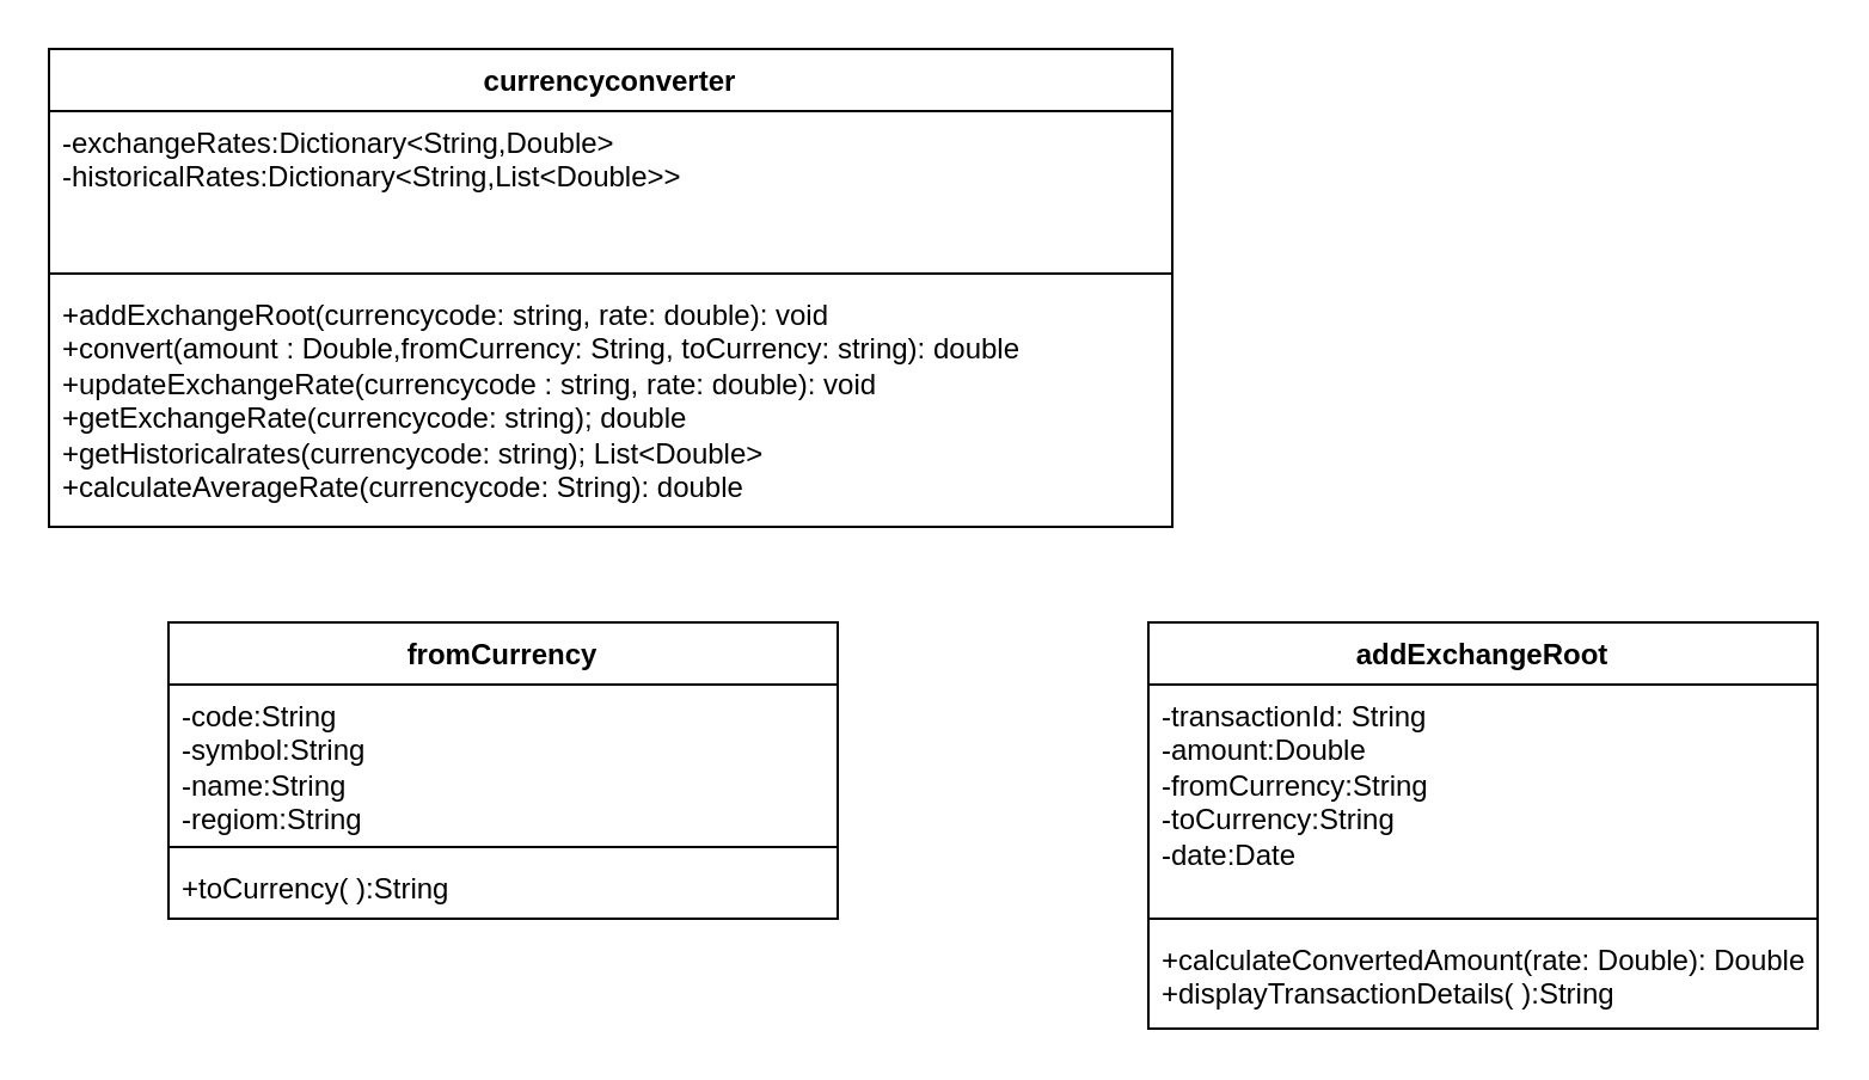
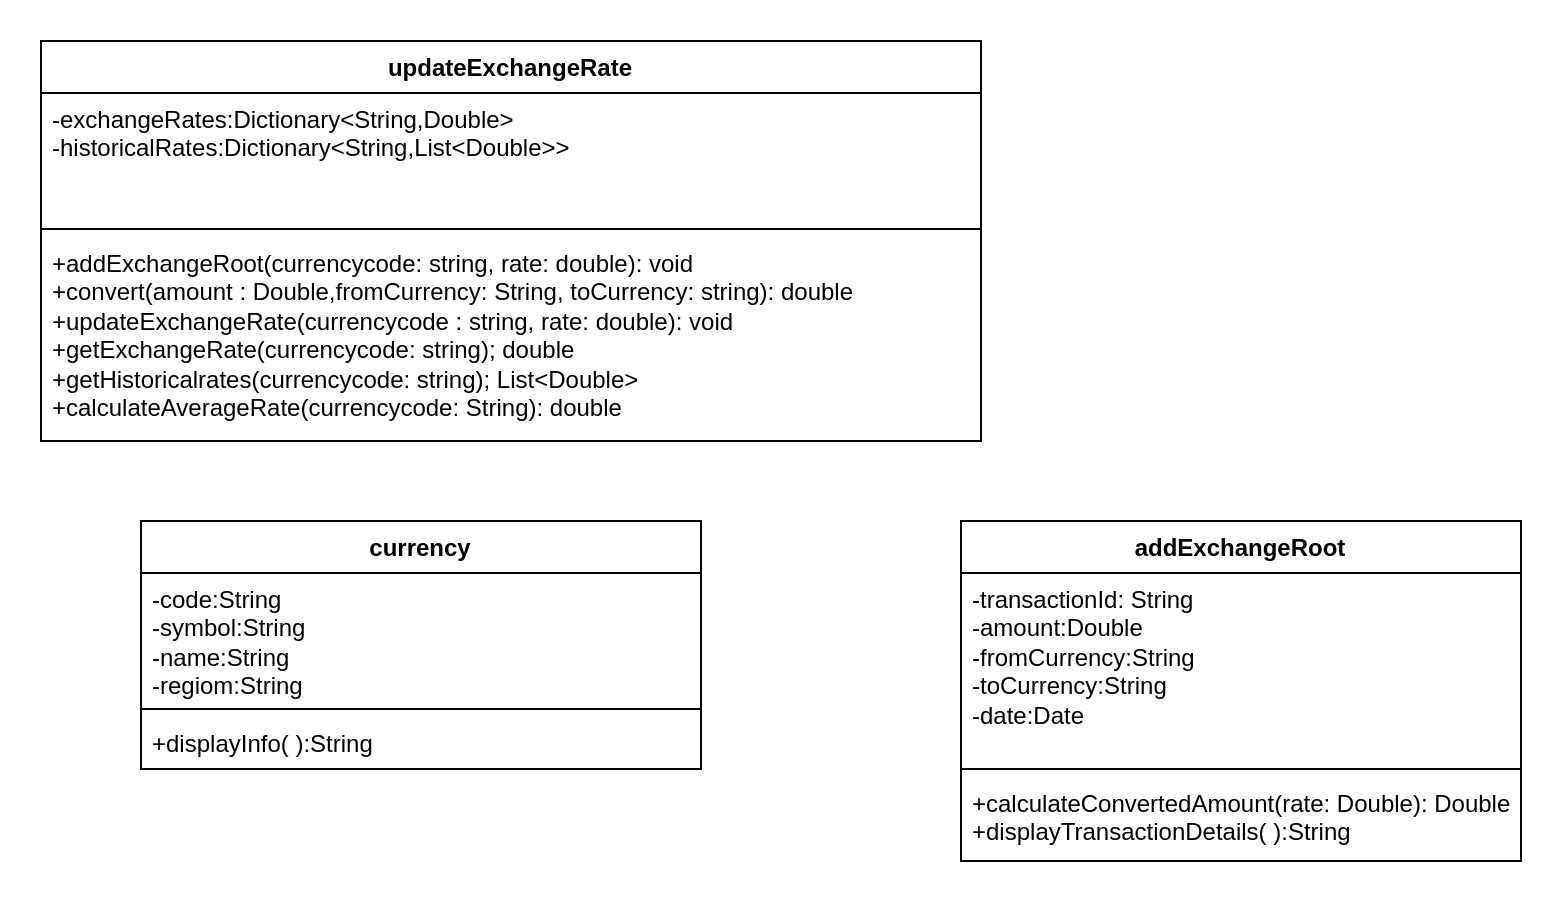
  <mxCell id="0" />
  <mxCell id="1" parent="0" />
- <mxCell id="2" value="currencyconverter" style="swimlane;fontStyle=1;align=center;verticalAlign=top;childLayout=stackLayout;horizontal=1;startSize=26;horizontalStack=0;resizeParent=1;resizeParentMax=0;resizeLast=0;collapsible=1;marginBottom=0;whiteSpace=wrap;html=1;" vertex="1" parent="1"><mxGeometry x="20" y="20" width="470" height="200" as="geometry" /></mxCell>
+ <mxCell id="2" value="updateExchangeRate" style="swimlane;fontStyle=1;align=center;verticalAlign=top;childLayout=stackLayout;horizontal=1;startSize=26;horizontalStack=0;resizeParent=1;resizeParentMax=0;resizeLast=0;collapsible=1;marginBottom=0;whiteSpace=wrap;html=1;" vertex="1" parent="1"><mxGeometry x="20" y="20" width="470" height="200" as="geometry" /></mxCell>
  <mxCell id="3" value="&lt;div&gt;-exchangeRates:Dictionary&amp;lt;String,Double&amp;gt;&lt;br&gt;&lt;/div&gt;&lt;div&gt;-historicalRates:Dictionary&amp;lt;String,List&amp;lt;Double&amp;gt;&amp;gt;&lt;/div&gt;" style="text;strokeColor=none;fillColor=none;align=left;verticalAlign=top;spacingLeft=4;spacingRight=4;overflow=hidden;rotatable=0;points=[[0,0.5],[1,0.5]];portConstraint=eastwest;whiteSpace=wrap;html=1;" vertex="1" parent="2"><mxGeometry y="26" width="470" height="64" as="geometry" /></mxCell>
  <mxCell id="4" value="" style="line;strokeWidth=1;fillColor=none;align=left;verticalAlign=middle;spacingTop=-1;spacingLeft=3;spacingRight=3;rotatable=0;labelPosition=right;points=[];portConstraint=eastwest;strokeColor=inherit;" vertex="1" parent="2"><mxGeometry y="90" width="470" height="8" as="geometry" /></mxCell>
  <mxCell id="5" value="+addExchangeRoot(currencycode: string, rate: double): void&lt;div&gt;+convert(amount : Double,fromCurrency: String, toCurrency: string): double&lt;/div&gt;&lt;div&gt;+updateExchangeRate(currencycode : string, rate: double): void&lt;/div&gt;&lt;div&gt;+getExchangeRate(currencycode: string); double&lt;/div&gt;&lt;div&gt;+getHistoricalrates(currencycode: string); List&amp;lt;Double&amp;gt;&lt;/div&gt;&lt;div&gt;+calculateAverageRate(currencycode: String): double&lt;/div&gt;" style="text;strokeColor=none;fillColor=none;align=left;verticalAlign=top;spacingLeft=4;spacingRight=4;overflow=hidden;rotatable=0;points=[[0,0.5],[1,0.5]];portConstraint=eastwest;whiteSpace=wrap;html=1;" vertex="1" parent="2"><mxGeometry y="98" width="470" height="102" as="geometry" /></mxCell>
- <mxCell id="6" value="fromCurrency" style="swimlane;fontStyle=1;align=center;verticalAlign=top;childLayout=stackLayout;horizontal=1;startSize=26;horizontalStack=0;resizeParent=1;resizeParentMax=0;resizeLast=0;collapsible=1;marginBottom=0;whiteSpace=wrap;html=1;" vertex="1" parent="1"><mxGeometry x="70" y="260" width="280" height="124" as="geometry" /></mxCell>
+ <mxCell id="6" value="currency" style="swimlane;fontStyle=1;align=center;verticalAlign=top;childLayout=stackLayout;horizontal=1;startSize=26;horizontalStack=0;resizeParent=1;resizeParentMax=0;resizeLast=0;collapsible=1;marginBottom=0;whiteSpace=wrap;html=1;" vertex="1" parent="1"><mxGeometry x="70" y="260" width="280" height="124" as="geometry" /></mxCell>
  <mxCell id="7" value="-code:String&lt;div&gt;-symbol:String&lt;/div&gt;&lt;div&gt;-name:String&lt;/div&gt;&lt;div&gt;-regiom:String&lt;/div&gt;" style="text;strokeColor=none;fillColor=none;align=left;verticalAlign=top;spacingLeft=4;spacingRight=4;overflow=hidden;rotatable=0;points=[[0,0.5],[1,0.5]];portConstraint=eastwest;whiteSpace=wrap;html=1;" vertex="1" parent="6"><mxGeometry y="26" width="280" height="64" as="geometry" /></mxCell>
  <mxCell id="8" value="" style="line;strokeWidth=1;fillColor=none;align=left;verticalAlign=middle;spacingTop=-1;spacingLeft=3;spacingRight=3;rotatable=0;labelPosition=right;points=[];portConstraint=eastwest;strokeColor=inherit;" vertex="1" parent="6"><mxGeometry y="90" width="280" height="8" as="geometry" /></mxCell>
- <mxCell id="9" value="+toCurrency( ):String" style="text;strokeColor=none;fillColor=none;align=left;verticalAlign=top;spacingLeft=4;spacingRight=4;overflow=hidden;rotatable=0;points=[[0,0.5],[1,0.5]];portConstraint=eastwest;whiteSpace=wrap;html=1;" vertex="1" parent="6"><mxGeometry y="98" width="280" height="26" as="geometry" /></mxCell>
+ <mxCell id="9" value="+displayInfo( ):String" style="text;strokeColor=none;fillColor=none;align=left;verticalAlign=top;spacingLeft=4;spacingRight=4;overflow=hidden;rotatable=0;points=[[0,0.5],[1,0.5]];portConstraint=eastwest;whiteSpace=wrap;html=1;" vertex="1" parent="6"><mxGeometry y="98" width="280" height="26" as="geometry" /></mxCell>
  <mxCell id="10" value="addExchangeRoot" style="swimlane;fontStyle=1;align=center;verticalAlign=top;childLayout=stackLayout;horizontal=1;startSize=26;horizontalStack=0;resizeParent=1;resizeParentMax=0;resizeLast=0;collapsible=1;marginBottom=0;whiteSpace=wrap;html=1;" vertex="1" parent="1"><mxGeometry x="480" y="260" width="280" height="170" as="geometry" /></mxCell>
  <mxCell id="11" value="-transactionId: String&lt;div&gt;-amount:Double&lt;/div&gt;&lt;div&gt;-fromCurrency:String&lt;/div&gt;&lt;div&gt;-toCurrency:String&lt;/div&gt;&lt;div&gt;-date:Date&lt;/div&gt;" style="text;strokeColor=none;fillColor=none;align=left;verticalAlign=top;spacingLeft=4;spacingRight=4;overflow=hidden;rotatable=0;points=[[0,0.5],[1,0.5]];portConstraint=eastwest;whiteSpace=wrap;html=1;" vertex="1" parent="10"><mxGeometry y="26" width="280" height="94" as="geometry" /></mxCell>
  <mxCell id="12" value="" style="line;strokeWidth=1;fillColor=none;align=left;verticalAlign=middle;spacingTop=-1;spacingLeft=3;spacingRight=3;rotatable=0;labelPosition=right;points=[];portConstraint=eastwest;strokeColor=inherit;" vertex="1" parent="10"><mxGeometry y="120" width="280" height="8" as="geometry" /></mxCell>
  <mxCell id="13" value="+calculateConvertedAmount(rate: Double): Double&lt;div&gt;+displayTransactionDetails( ):String&lt;/div&gt;" style="text;strokeColor=none;fillColor=none;align=left;verticalAlign=top;spacingLeft=4;spacingRight=4;overflow=hidden;rotatable=0;points=[[0,0.5],[1,0.5]];portConstraint=eastwest;whiteSpace=wrap;html=1;" vertex="1" parent="10"><mxGeometry y="128" width="280" height="42" as="geometry" /></mxCell>
